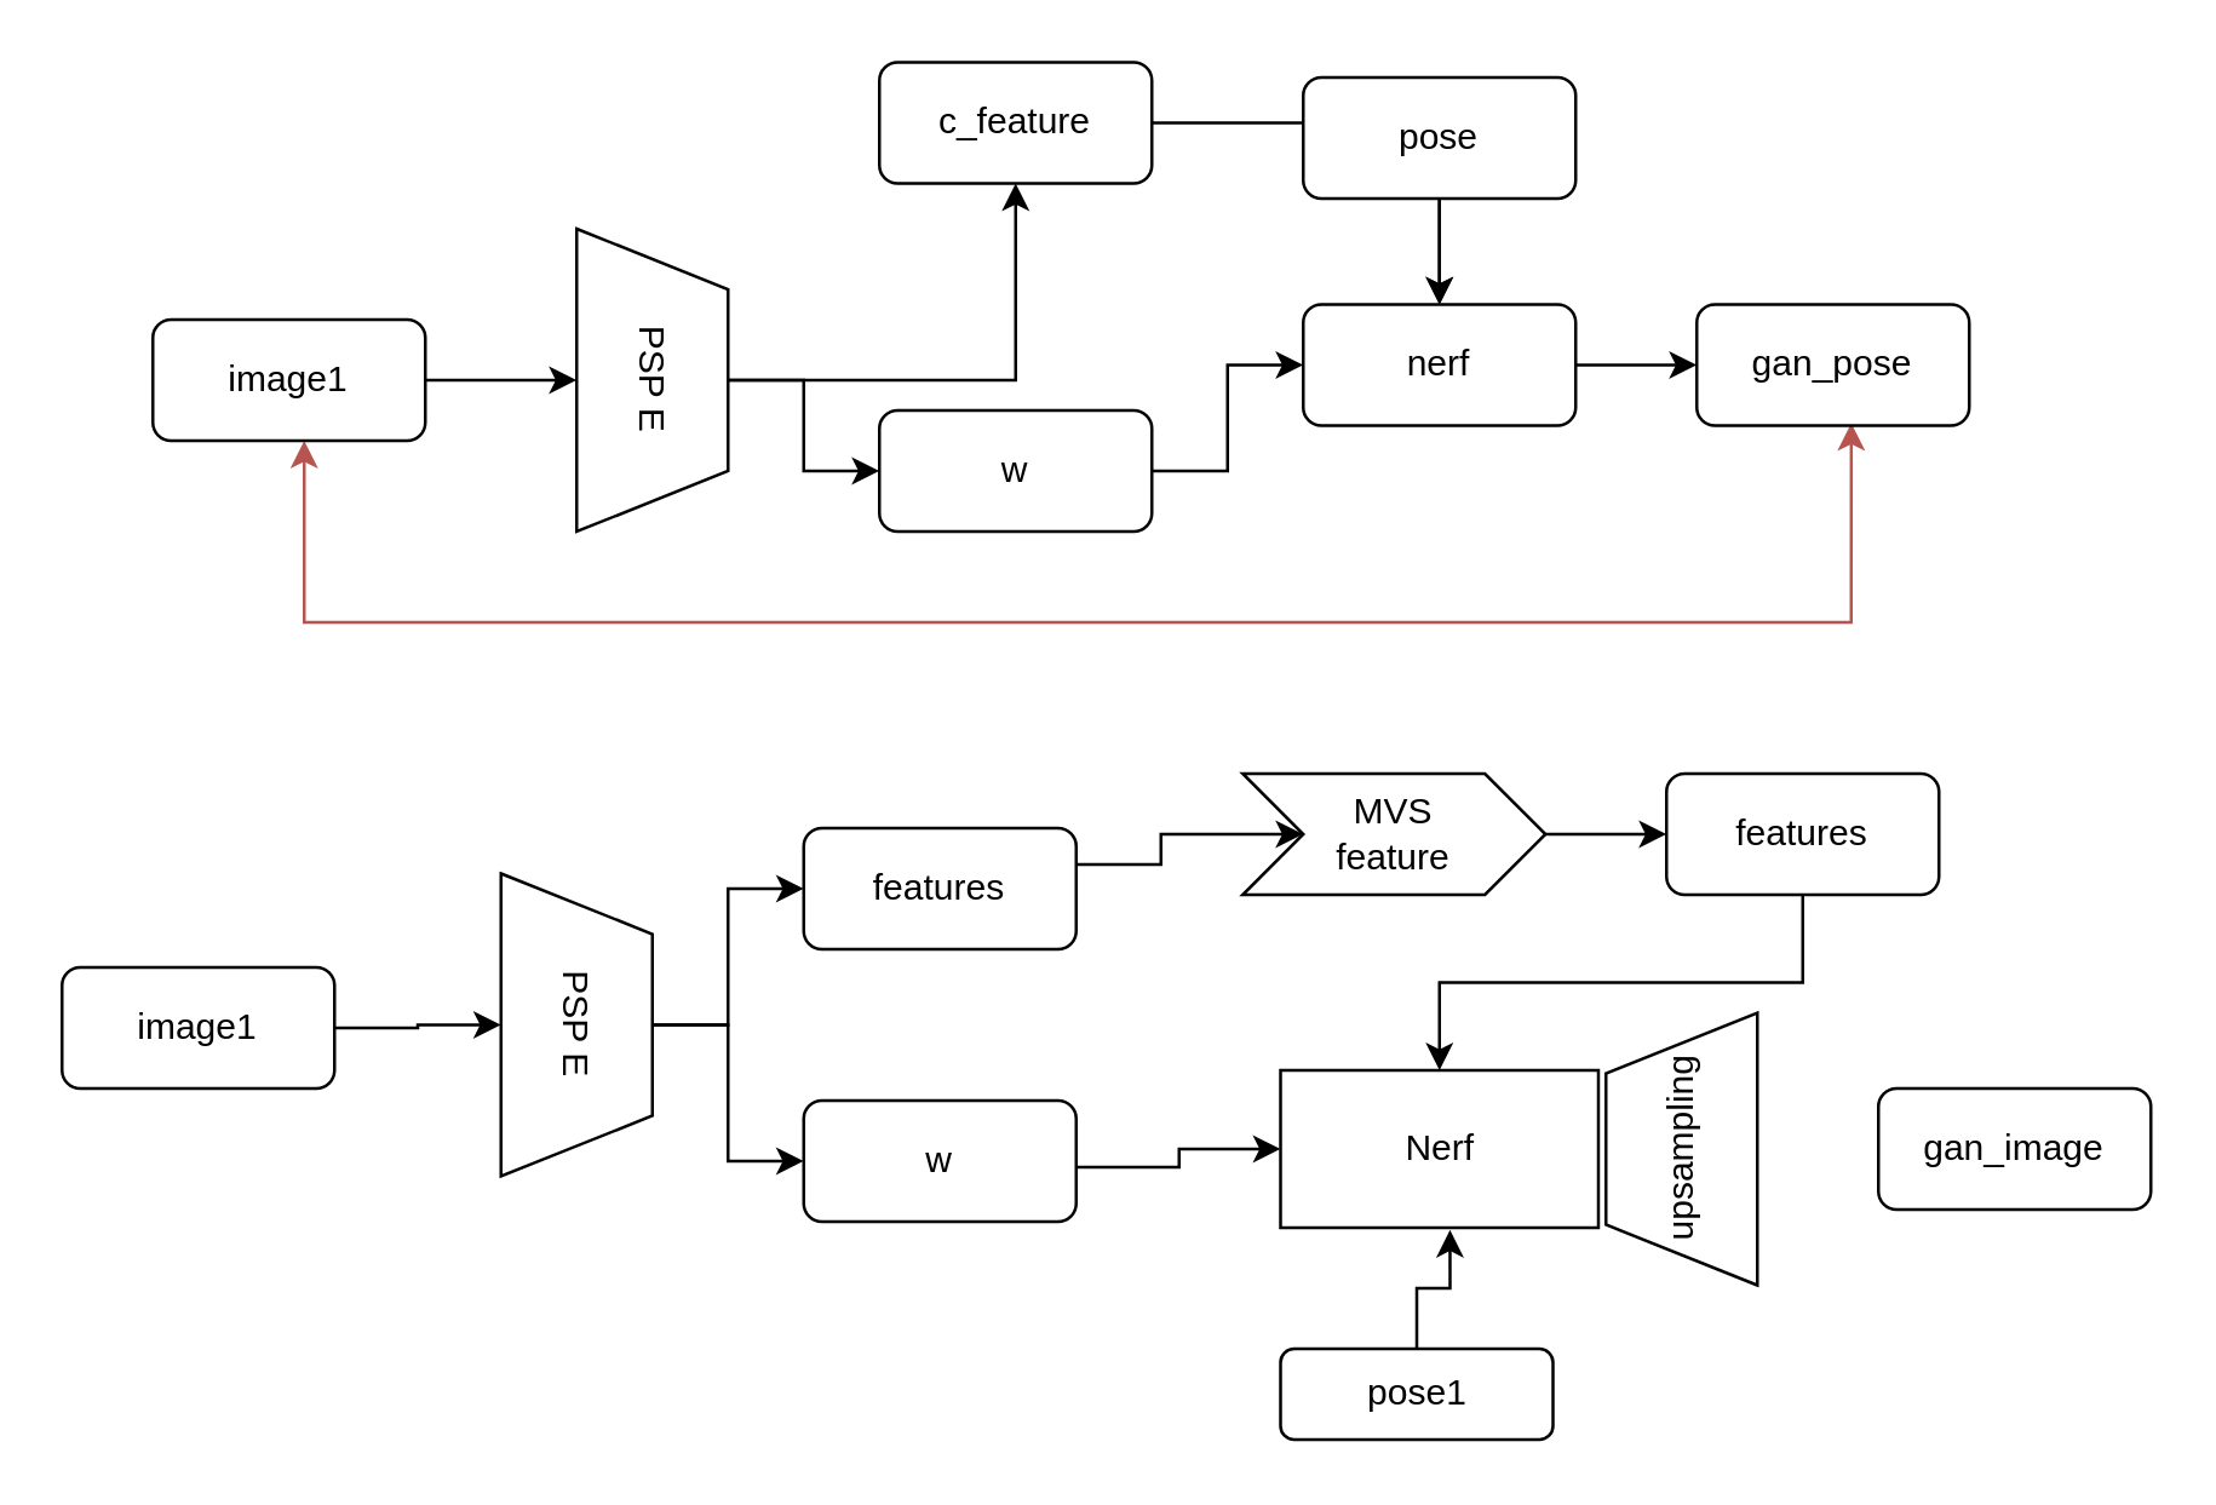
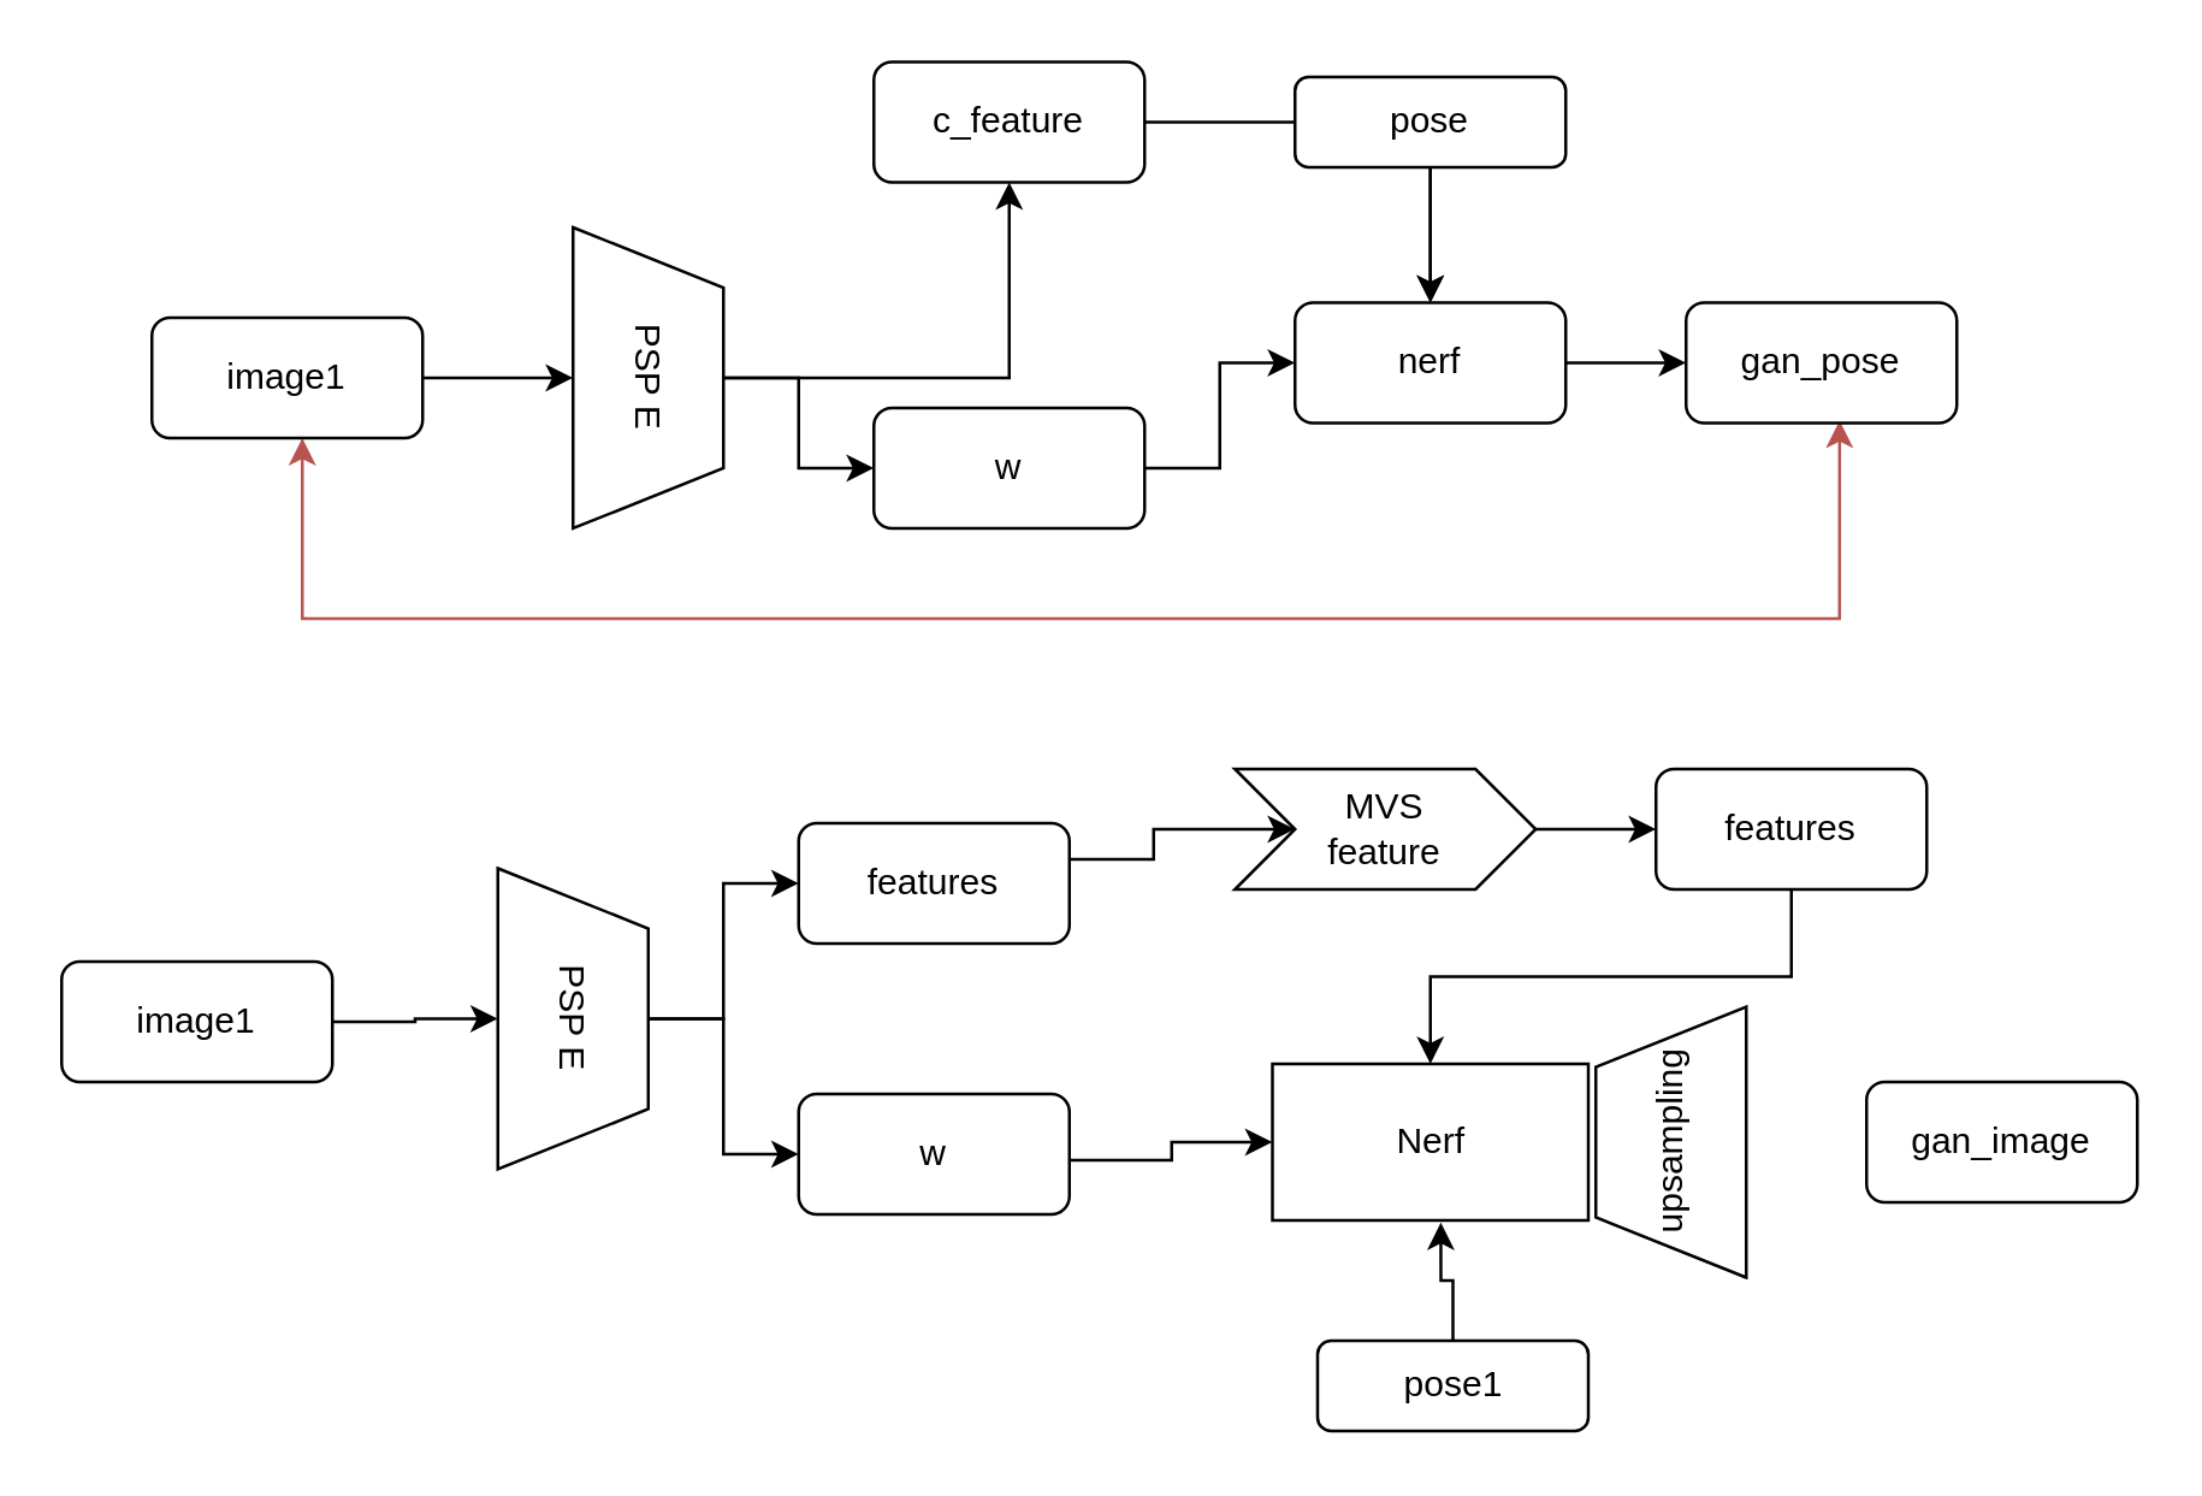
  <mxCell id="0" />
  <mxCell id="1" parent="0" />
  <mxCell id="2" style="edgeStyle=orthogonalEdgeStyle;rounded=0;orthogonalLoop=1;jettySize=auto;html=1;" parent="1" source="4" target="7" edge="1"><mxGeometry relative="1" as="geometry" /></mxCell>
  <mxCell id="3" style="edgeStyle=orthogonalEdgeStyle;rounded=0;orthogonalLoop=1;jettySize=auto;html=1;entryX=0.567;entryY=0.979;entryDx=0;entryDy=0;entryPerimeter=0;startArrow=classic;startFill=1;fillColor=#f8cecc;strokeColor=#b85450;" parent="1" source="4" target="16" edge="1"><mxGeometry relative="1" as="geometry"><Array as="points"><mxPoint x="100" y="205" /><mxPoint x="611" y="205" /></Array></mxGeometry></mxCell>
  <mxCell id="4" value="image1" style="rounded=1;whiteSpace=wrap;html=1;" parent="1" vertex="1"><mxGeometry x="50" y="105" width="90" height="40" as="geometry" /></mxCell>
  <mxCell id="5" style="edgeStyle=orthogonalEdgeStyle;rounded=0;orthogonalLoop=1;jettySize=auto;html=1;" parent="1" source="7" target="9" edge="1"><mxGeometry relative="1" as="geometry" /></mxCell>
  <mxCell id="6" style="edgeStyle=orthogonalEdgeStyle;rounded=0;orthogonalLoop=1;jettySize=auto;html=1;entryX=0;entryY=0.5;entryDx=0;entryDy=0;" parent="1" source="7" target="11" edge="1"><mxGeometry relative="1" as="geometry" /></mxCell>
  <mxCell id="7" value="PSP E" style="shape=trapezoid;perimeter=trapezoidPerimeter;whiteSpace=wrap;html=1;fixedSize=1;rotation=90;" parent="1" vertex="1"><mxGeometry x="165" y="100" width="100" height="50" as="geometry" /></mxCell>
  <mxCell id="8" style="edgeStyle=orthogonalEdgeStyle;rounded=0;orthogonalLoop=1;jettySize=auto;html=1;" parent="1" source="9" target="13" edge="1"><mxGeometry relative="1" as="geometry" /></mxCell>
  <mxCell id="9" value="c_feature" style="rounded=1;whiteSpace=wrap;html=1;" parent="1" vertex="1"><mxGeometry x="290" y="20" width="90" height="40" as="geometry" /></mxCell>
  <mxCell id="10" style="edgeStyle=orthogonalEdgeStyle;rounded=0;orthogonalLoop=1;jettySize=auto;html=1;entryX=0;entryY=0.5;entryDx=0;entryDy=0;" parent="1" source="11" target="13" edge="1"><mxGeometry relative="1" as="geometry" /></mxCell>
  <mxCell id="11" value="w" style="rounded=1;whiteSpace=wrap;html=1;" parent="1" vertex="1"><mxGeometry x="290" y="135" width="90" height="40" as="geometry" /></mxCell>
  <mxCell id="12" style="edgeStyle=orthogonalEdgeStyle;rounded=0;orthogonalLoop=1;jettySize=auto;html=1;entryX=0;entryY=0.5;entryDx=0;entryDy=0;" parent="1" source="13" target="16" edge="1"><mxGeometry relative="1" as="geometry" /></mxCell>
  <mxCell id="13" value="nerf" style="rounded=1;whiteSpace=wrap;html=1;" parent="1" vertex="1"><mxGeometry x="430" y="100" width="90" height="40" as="geometry" /></mxCell>
  <mxCell id="14" style="edgeStyle=orthogonalEdgeStyle;rounded=0;orthogonalLoop=1;jettySize=auto;html=1;exitX=0.5;exitY=1;exitDx=0;exitDy=0;" parent="1" source="15" target="13" edge="1"><mxGeometry relative="1" as="geometry" /></mxCell>
- <mxCell id="15" value="pose" style="rounded=1;whiteSpace=wrap;html=1;" parent="1" vertex="1"><mxGeometry x="430" y="25" width="90" height="40" as="geometry" /></mxCell>
+ <mxCell id="15" value="pose" style="rounded=1;whiteSpace=wrap;html=1;" parent="1" vertex="1"><mxGeometry x="430" y="25" width="90" height="30" as="geometry" /></mxCell>
  <mxCell id="16" value="gan_pose" style="rounded=1;whiteSpace=wrap;html=1;" parent="1" vertex="1"><mxGeometry x="560" y="100" width="90" height="40" as="geometry" /></mxCell>
  <mxCell id="17" style="edgeStyle=orthogonalEdgeStyle;rounded=0;orthogonalLoop=1;jettySize=auto;html=1;entryX=0.5;entryY=1;entryDx=0;entryDy=0;" parent="1" source="18" target="21" edge="1"><mxGeometry relative="1" as="geometry" /></mxCell>
  <mxCell id="18" value="image1" style="rounded=1;whiteSpace=wrap;html=1;" parent="1" vertex="1"><mxGeometry x="20" y="319" width="90" height="40" as="geometry" /></mxCell>
  <mxCell id="19" style="edgeStyle=orthogonalEdgeStyle;rounded=0;orthogonalLoop=1;jettySize=auto;html=1;entryX=0;entryY=0.5;entryDx=0;entryDy=0;" parent="1" source="21" target="23" edge="1"><mxGeometry relative="1" as="geometry" /></mxCell>
  <mxCell id="20" style="edgeStyle=orthogonalEdgeStyle;rounded=0;orthogonalLoop=1;jettySize=auto;html=1;entryX=0;entryY=0.5;entryDx=0;entryDy=0;" parent="1" source="21" target="25" edge="1"><mxGeometry relative="1" as="geometry" /></mxCell>
  <mxCell id="21" value="PSP E" style="shape=trapezoid;perimeter=trapezoidPerimeter;whiteSpace=wrap;html=1;fixedSize=1;rotation=90;" parent="1" vertex="1"><mxGeometry x="140" y="313" width="100" height="50" as="geometry" /></mxCell>
  <mxCell id="22" value="" style="edgeStyle=orthogonalEdgeStyle;rounded=0;orthogonalLoop=1;jettySize=auto;html=1;" parent="1" source="23" target="27" edge="1"><mxGeometry relative="1" as="geometry"><Array as="points"><mxPoint x="383" y="285" /><mxPoint x="383" y="275" /></Array></mxGeometry></mxCell>
  <mxCell id="23" value="features" style="rounded=1;whiteSpace=wrap;html=1;" parent="1" vertex="1"><mxGeometry x="265" y="273" width="90" height="40" as="geometry" /></mxCell>
  <mxCell id="24" value="" style="edgeStyle=orthogonalEdgeStyle;rounded=0;orthogonalLoop=1;jettySize=auto;html=1;" parent="1" source="25" target="30" edge="1"><mxGeometry relative="1" as="geometry"><Array as="points"><mxPoint x="389" y="385" /><mxPoint x="389" y="379" /></Array></mxGeometry></mxCell>
  <mxCell id="25" value="w" style="rounded=1;whiteSpace=wrap;html=1;" parent="1" vertex="1"><mxGeometry x="265" y="363" width="90" height="40" as="geometry" /></mxCell>
  <mxCell id="26" style="edgeStyle=orthogonalEdgeStyle;rounded=0;orthogonalLoop=1;jettySize=auto;html=1;exitX=1;exitY=0.5;exitDx=0;exitDy=0;entryX=0;entryY=0.5;entryDx=0;entryDy=0;" parent="1" source="27" target="29" edge="1"><mxGeometry relative="1" as="geometry" /></mxCell>
  <mxCell id="27" value="MVS&lt;br&gt;feature" style="shape=step;perimeter=stepPerimeter;whiteSpace=wrap;html=1;fixedSize=1;" parent="1" vertex="1"><mxGeometry x="410" y="255" width="100" height="40" as="geometry" /></mxCell>
  <mxCell id="28" style="edgeStyle=orthogonalEdgeStyle;rounded=0;orthogonalLoop=1;jettySize=auto;html=1;entryX=0.5;entryY=0;entryDx=0;entryDy=0;exitX=0.5;exitY=1;exitDx=0;exitDy=0;" parent="1" source="29" target="30" edge="1"><mxGeometry relative="1" as="geometry" /></mxCell>
  <mxCell id="29" value="features" style="rounded=1;whiteSpace=wrap;html=1;" parent="1" vertex="1"><mxGeometry x="550" y="255" width="90" height="40" as="geometry" /></mxCell>
  <mxCell id="30" value="Nerf" style="rounded=0;whiteSpace=wrap;html=1;" parent="1" vertex="1"><mxGeometry x="422.5" y="353" width="105" height="52" as="geometry" /></mxCell>
  <mxCell id="31" value="upsampling" style="shape=trapezoid;perimeter=trapezoidPerimeter;whiteSpace=wrap;html=1;fixedSize=1;rotation=-90;" parent="1" vertex="1"><mxGeometry x="510" y="354" width="90" height="50" as="geometry" /></mxCell>
  <mxCell id="32" value="gan_image" style="rounded=1;whiteSpace=wrap;html=1;" parent="1" vertex="1"><mxGeometry x="620" y="359" width="90" height="40" as="geometry" /></mxCell>
  <mxCell id="33" style="edgeStyle=orthogonalEdgeStyle;rounded=0;orthogonalLoop=1;jettySize=auto;html=1;entryX=0.533;entryY=1.014;entryDx=0;entryDy=0;entryPerimeter=0;" parent="1" source="34" target="30" edge="1"><mxGeometry relative="1" as="geometry" /></mxCell>
- <mxCell id="34" value="pose1" style="rounded=1;whiteSpace=wrap;html=1;" parent="1" vertex="1"><mxGeometry x="422.5" y="445" width="90" height="30" as="geometry" /></mxCell>
+ <mxCell id="34" value="pose1" style="rounded=1;whiteSpace=wrap;html=1;" parent="1" vertex="1"><mxGeometry x="437.5" y="445" width="90" height="30" as="geometry" /></mxCell>
